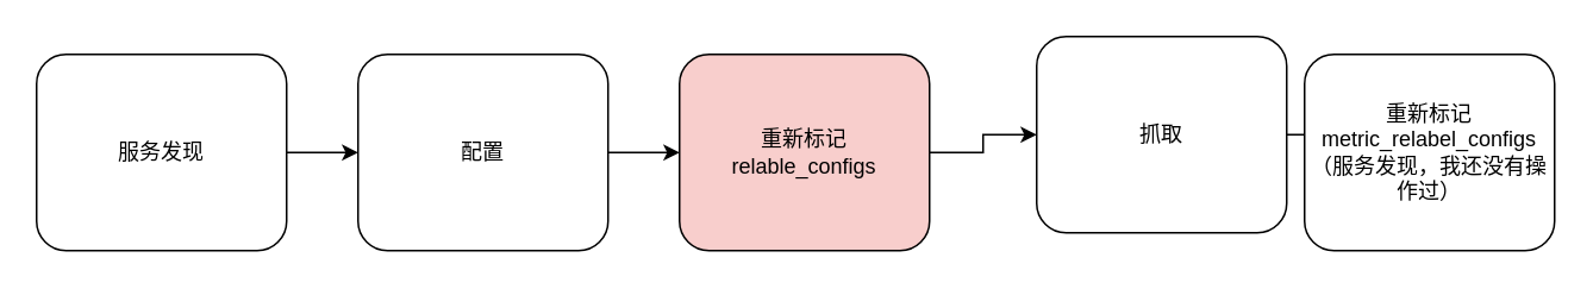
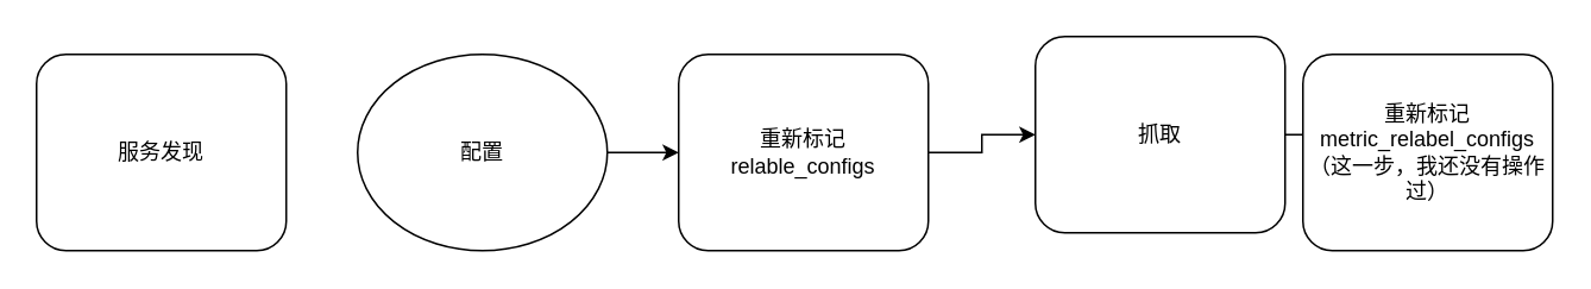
  <mxCell id="0" />
  <mxCell id="1" parent="0" />
- <mxCell id="2" style="edgeStyle=orthogonalEdgeStyle;rounded=0;orthogonalLoop=1;jettySize=auto;html=1;entryX=0;entryY=0.5;entryDx=0;entryDy=0;" edge="1" parent="1" source="3" target="5"><mxGeometry relative="1" as="geometry" /></mxCell>
  <mxCell id="3" value="服务发现" style="rounded=1;whiteSpace=wrap;html=1;" vertex="1" parent="1"><mxGeometry x="20" y="30" width="140" height="110" as="geometry" /></mxCell>
  <mxCell id="4" style="edgeStyle=orthogonalEdgeStyle;rounded=0;orthogonalLoop=1;jettySize=auto;html=1;" edge="1" parent="1" source="5" target="7"><mxGeometry relative="1" as="geometry" /></mxCell>
- <mxCell id="5" value="配置" style="rounded=1;whiteSpace=wrap;html=1;" vertex="1" parent="1"><mxGeometry x="200" y="30" width="140" height="110" as="geometry" /></mxCell>
+ <mxCell id="5" value="配置" style="ellipse;whiteSpace=wrap;html=1;" vertex="1" parent="1"><mxGeometry x="200" y="30" width="140" height="110" as="geometry" /></mxCell>
  <mxCell id="6" style="edgeStyle=orthogonalEdgeStyle;rounded=0;orthogonalLoop=1;jettySize=auto;html=1;" edge="1" parent="1" source="7" target="9"><mxGeometry relative="1" as="geometry" /></mxCell>
- <mxCell id="7" value="重新标记&lt;br&gt;relable_configs" style="rounded=1;whiteSpace=wrap;html=1;fillColor=#f8cecc;" vertex="1" parent="1"><mxGeometry x="380" y="30" width="140" height="110" as="geometry" /></mxCell>
+ <mxCell id="7" value="重新标记&lt;br&gt;relable_configs" style="rounded=1;whiteSpace=wrap;html=1;" vertex="1" parent="1"><mxGeometry x="380" y="30" width="140" height="110" as="geometry" /></mxCell>
  <mxCell id="8" style="edgeStyle=orthogonalEdgeStyle;rounded=0;orthogonalLoop=1;jettySize=auto;html=1;" edge="1" parent="1" source="9" target="10"><mxGeometry relative="1" as="geometry" /></mxCell>
  <mxCell id="9" value="抓取" style="rounded=1;whiteSpace=wrap;html=1;" vertex="1" parent="1"><mxGeometry x="580" y="20" width="140" height="110" as="geometry" /></mxCell>
- <mxCell id="10" value="重新标记&lt;br&gt;metric_relabel_configs&lt;br&gt;（服务发现，我还没有操作过）" style="rounded=1;whiteSpace=wrap;html=1;" vertex="1" parent="1"><mxGeometry x="730" y="30" width="140" height="110" as="geometry" /></mxCell>
+ <mxCell id="10" value="重新标记&lt;br&gt;metric_relabel_configs&lt;br&gt;（这一步，我还没有操作过）" style="rounded=1;whiteSpace=wrap;html=1;" vertex="1" parent="1"><mxGeometry x="730" y="30" width="140" height="110" as="geometry" /></mxCell>
